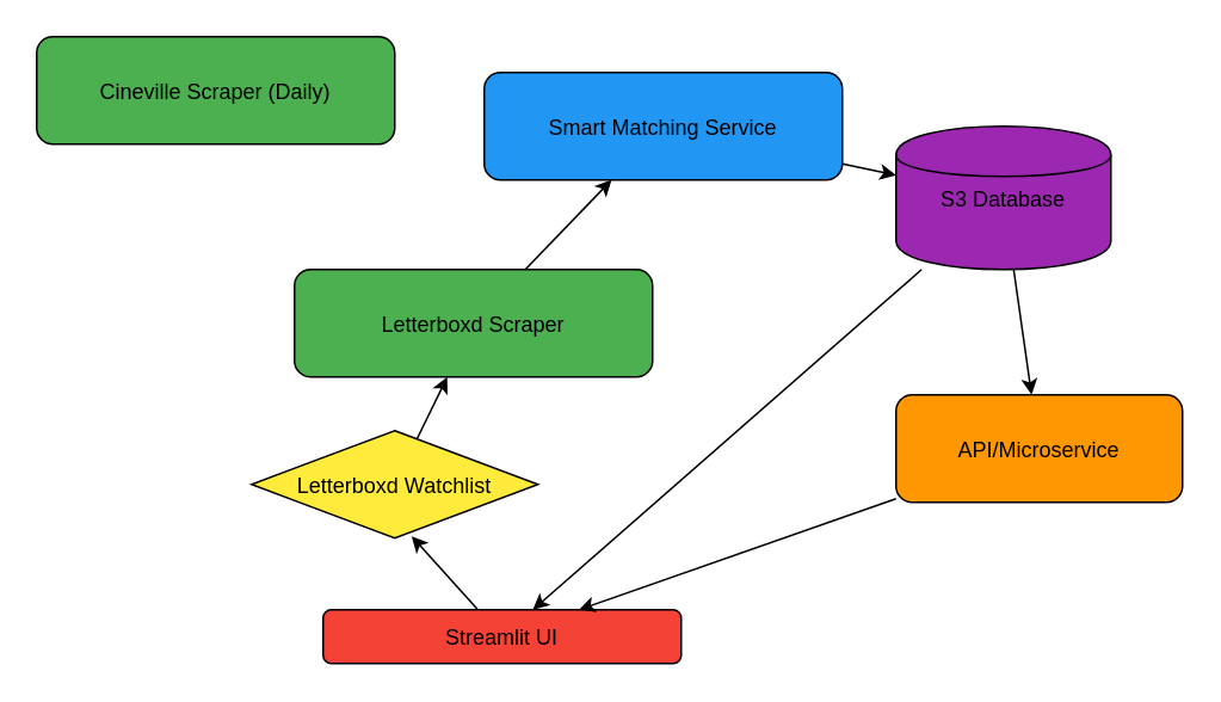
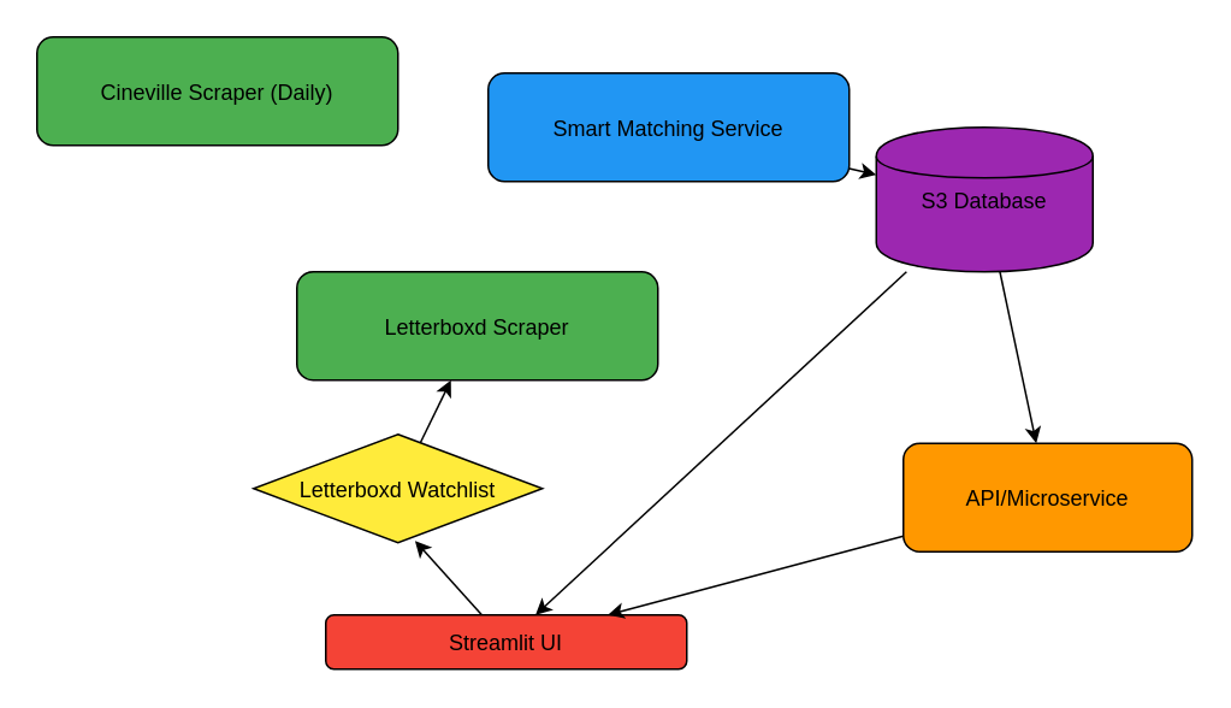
  <mxCell id="0" />
  <mxCell id="1" parent="0" />
  <mxCell id="2" value="Letterboxd Watchlist" style="rhombus;strokeColor=#000000;fillColor=#FFEB3B;" parent="1" vertex="1"><mxGeometry x="140" y="240" width="160" height="60" as="geometry" /></mxCell>
  <mxCell id="3" value="Cineville Scraper (Daily)" style="rounded=1;strokeColor=#000000;fillColor=#4CAF50;" parent="1" vertex="1"><mxGeometry x="20" y="20" width="200" height="60" as="geometry" /></mxCell>
  <mxCell id="4" value="Letterboxd Scraper" style="rounded=1;strokeColor=#000000;fillColor=#4CAF50;" parent="1" vertex="1"><mxGeometry x="164" y="150" width="200" height="60" as="geometry" /></mxCell>
  <mxCell id="5" value="Smart Matching Service" style="rounded=1;strokeColor=#000000;fillColor=#2196F3;" parent="1" vertex="1"><mxGeometry x="270" y="40" width="200" height="60" as="geometry" /></mxCell>
- <mxCell id="6" value="S3 Database" style="shape=cylinder;strokeColor=#000000;fillColor=#9C27B0;" parent="1" vertex="1"><mxGeometry x="500" y="70" width="120" height="80" as="geometry" /></mxCell>
+ <mxCell id="6" value="S3 Database" style="shape=cylinder;strokeColor=#000000;fillColor=#9C27B0;" parent="1" vertex="1"><mxGeometry x="485" y="70" width="120" height="80" as="geometry" /></mxCell>
  <mxCell id="7" value="Streamlit UI" style="rounded=1;strokeColor=#000000;fillColor=#F44336;" parent="1" vertex="1"><mxGeometry x="180" y="340" width="200" height="30" as="geometry" /></mxCell>
- <mxCell id="8" value="API/Microservice" style="rounded=1;strokeColor=#000000;fillColor=#FF9800;" parent="1" vertex="1"><mxGeometry x="500" y="220" width="160" height="60" as="geometry" /></mxCell>
+ <mxCell id="8" value="API/Microservice" style="rounded=1;strokeColor=#000000;fillColor=#FF9800;" parent="1" vertex="1"><mxGeometry x="500" y="245" width="160" height="60" as="geometry" /></mxCell>
  <mxCell id="9" parent="1" source="2" target="4" edge="1"><mxGeometry relative="1" as="geometry" /></mxCell>
- <mxCell id="10" parent="1" source="4" target="5" edge="1"><mxGeometry relative="1" as="geometry" /></mxCell>
  <mxCell id="11" parent="1" source="5" target="6" edge="1"><mxGeometry relative="1" as="geometry" /></mxCell>
  <mxCell id="12" parent="1" source="6" target="7" edge="1"><mxGeometry relative="1" as="geometry" /></mxCell>
  <mxCell id="13" parent="1" source="6" target="8" edge="1"><mxGeometry relative="1" as="geometry" /></mxCell>
  <mxCell id="14" parent="1" source="8" target="7" edge="1"><mxGeometry relative="1" as="geometry" /></mxCell>
  <mxCell id="15" style="edgeStyle=none;html=1;entryX=0.559;entryY=0.983;entryDx=0;entryDy=0;entryPerimeter=0;" edge="1" parent="1" source="7" target="2"><mxGeometry relative="1" as="geometry" /></mxCell>
